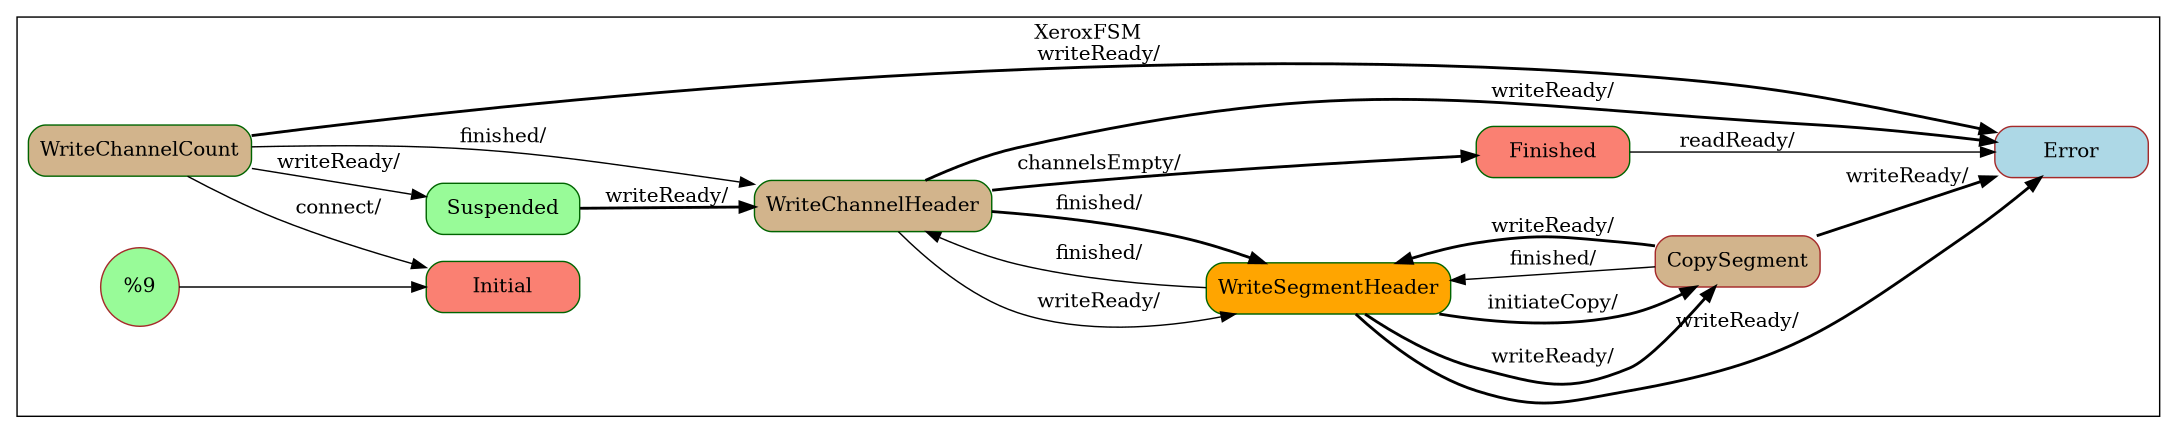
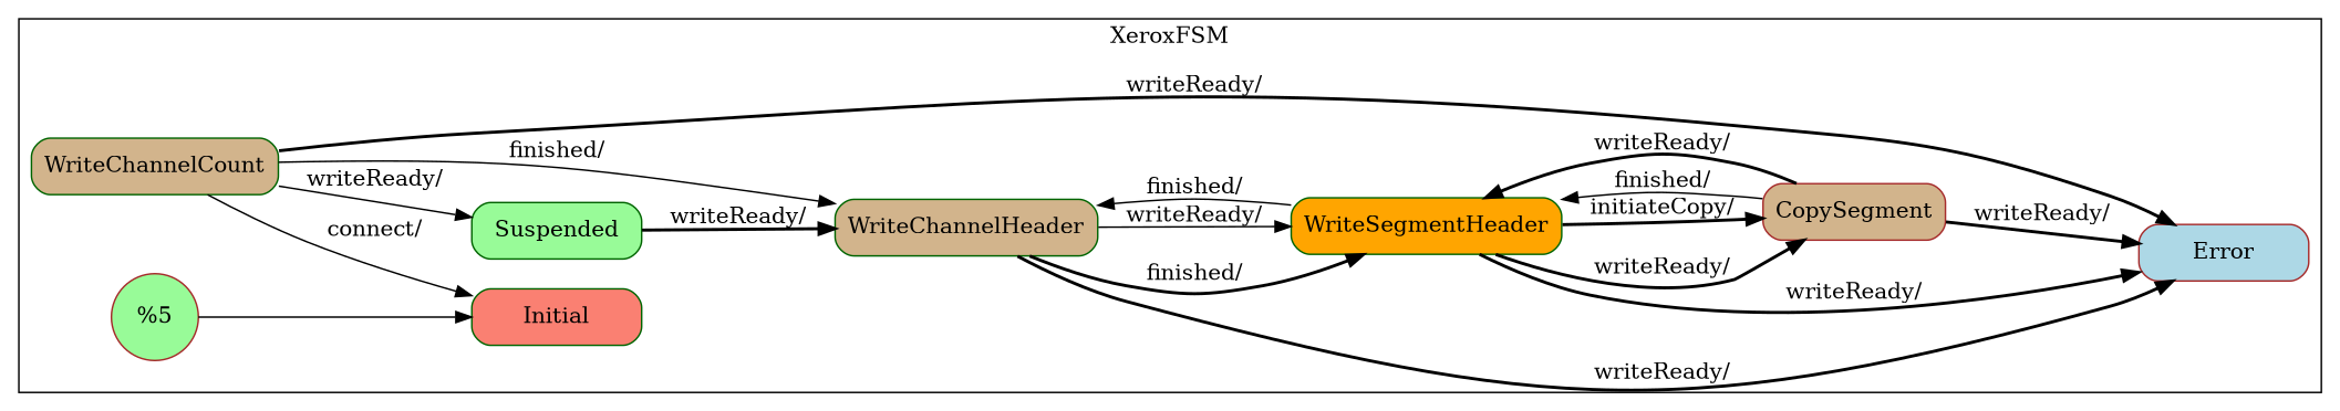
  digraph {
    rankdir=LR
    node [color=darkgreen fillcolor=tan shape=Mrecord style=filled]
    edge [style=bold]
    n1 [fillcolor=salmon label="{Initial}" width=1.5]
    n2 [label="{WriteChannelCount}" width=1.5]
    n3 [fillcolor=palegreen label="{Suspended}" width=1.5]
    n4 [label="{WriteChannelHeader}" width=1.5]
    n5 [color=brown fillcolor=lightblue label="{Error}" width=1.5]
    n6 [fillcolor=orange label="{WriteSegmentHeader}" width=1.5]
-   n7 [fillcolor=salmon label="{Finished}" width=1.5]
    n8 [color=brown label="{CopySegment}" width=1.5]
-   "%5" [color=brown fillcolor=palegreen shape=circle width=0.25 label="%9"]
+   "%5" [color=brown fillcolor=palegreen shape=circle width=0.25]
    subgraph cluster_1 {
      label=XeroxFSM
      n1
      n2
      n3
      n4
      n5
      n6
-     n7
      n8
      "%5"
    }
    n2 -> n1 [label="connect/\l" style=solid]
    n2 -> n3 [label="writeReady/\l" style=solid]
    n2 -> n4 [label="finished/\l" style=solid]
    n2 -> n5 [label="writeReady/\l"]
    n3 -> n4 [label="writeReady/\l"]
    n4 -> n5 [label="writeReady/\l"]
    n4 -> n6 [label="finished/\l"]
    n4 -> n6 [label="writeReady/\l" style=solid]
-   n4 -> n7 [label="channelsEmpty/\l"]
    n6 -> n4 [label="finished/\l" style=solid]
    n6 -> n5 [label="writeReady/\l"]
    n6 -> n8 [label="writeReady/\l"]
    n6 -> n8 [label="initiateCopy/\l"]
-   n7 -> n5 [label="readReady/\l" style=solid]
    n8 -> n5 [label="writeReady/\l"]
    n8 -> n6 [label="finished/\l" style=solid]
    n8 -> n6 [label="writeReady/\l"]
    "%5" -> n1 [style=solid]
  }
